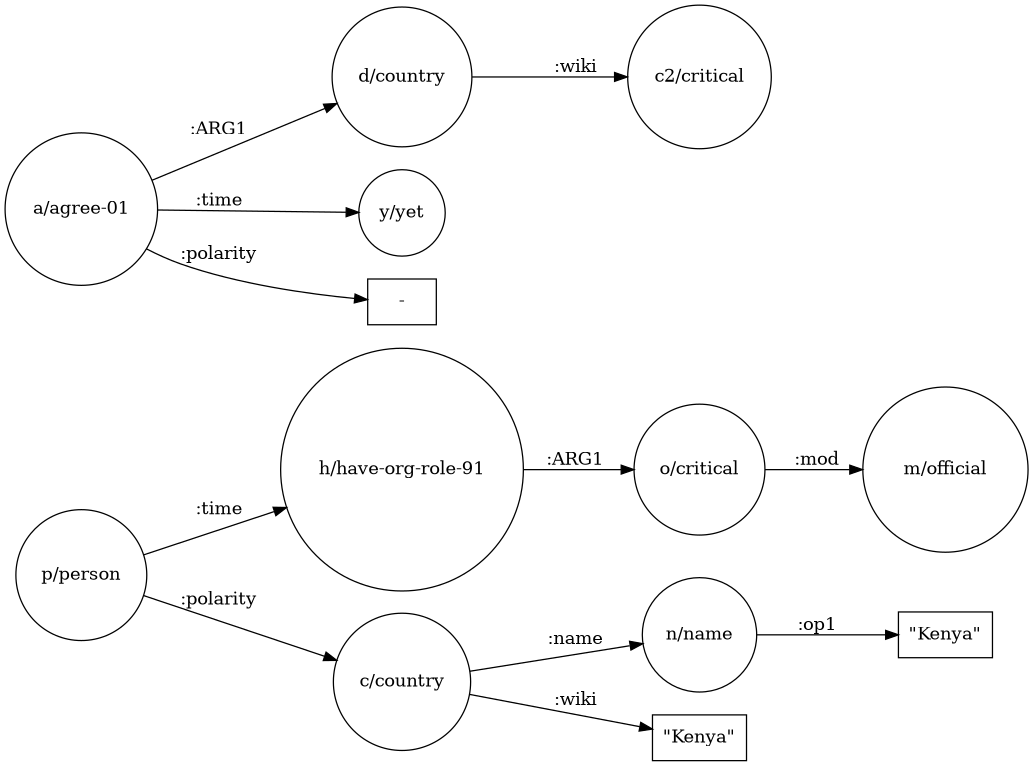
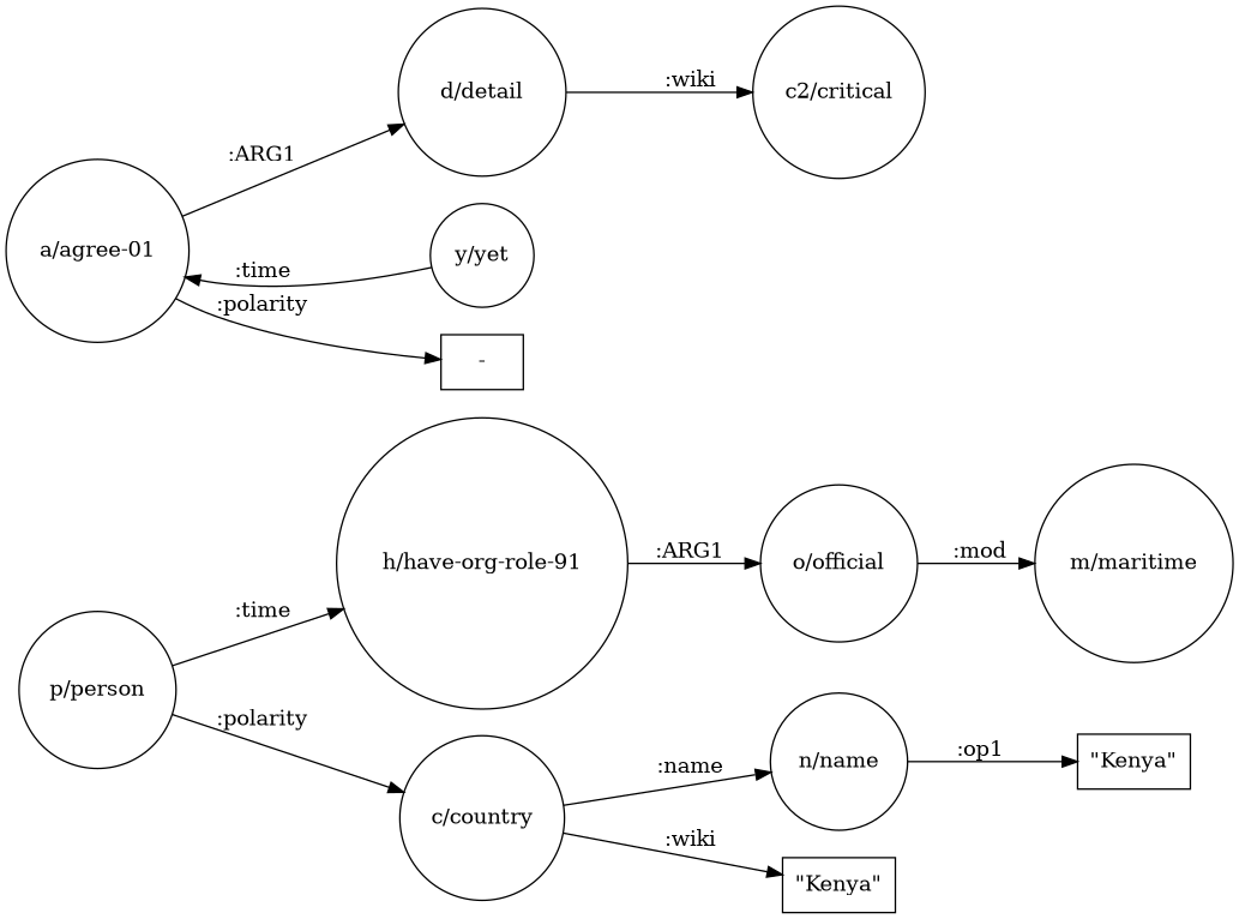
  digraph {
    rankdir=LR
    node [shape=circle]
    n1 [label="p/person"]
    n2 [label="h/have-org-role-91"]
    n3 [label="c/country"]
    n4 [label="a/agree-01"]
-   n5 [label="d/country"]
+   n5 [label="d/detail"]
    n6 [label="y/yet"]
    n7 [label="-" shape=rectangle]
-   n8 [label="o/critical"]
+   n8 [label="o/official"]
    n9 [label="n/name"]
    n10 [label="\"Kenya\"" shape=rectangle]
-   n11 [label="m/official"]
+   n11 [label="m/maritime"]
    n12 [label="\"Kenya\"" shape=rectangle]
    n13 [label="c2/critical"]
    n1 -> n2 [label=":time"]
    n1 -> n3 [label=":polarity"]
    n2 -> n8 [label=":ARG1"]
    n3 -> n9 [label=":name"]
    n3 -> n10 [label=":wiki"]
    n4 -> n5 [label=":ARG1"]
-   n4 -> n6 [label=":time"]
+   n6 -> n4 [label=":time"]
    n4 -> n7 [label=":polarity"]
    n5 -> n13 [label=":wiki"]
    n8 -> n11 [label=":mod"]
    n9 -> n12 [label=":op1"]
  }
